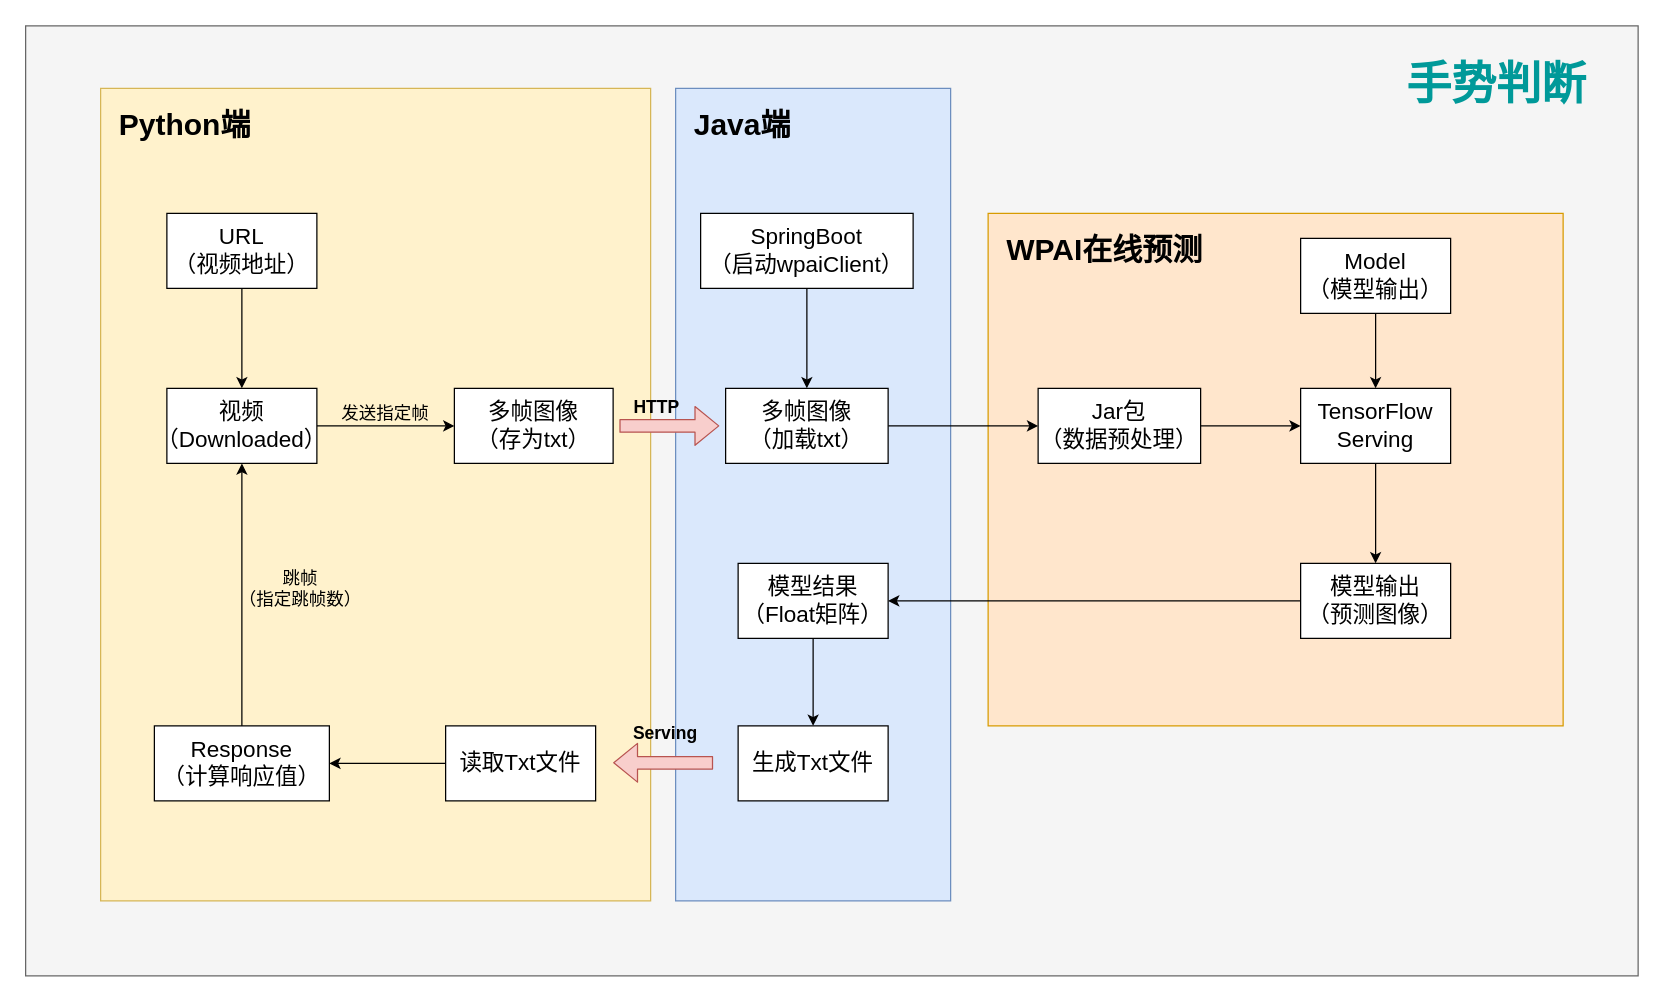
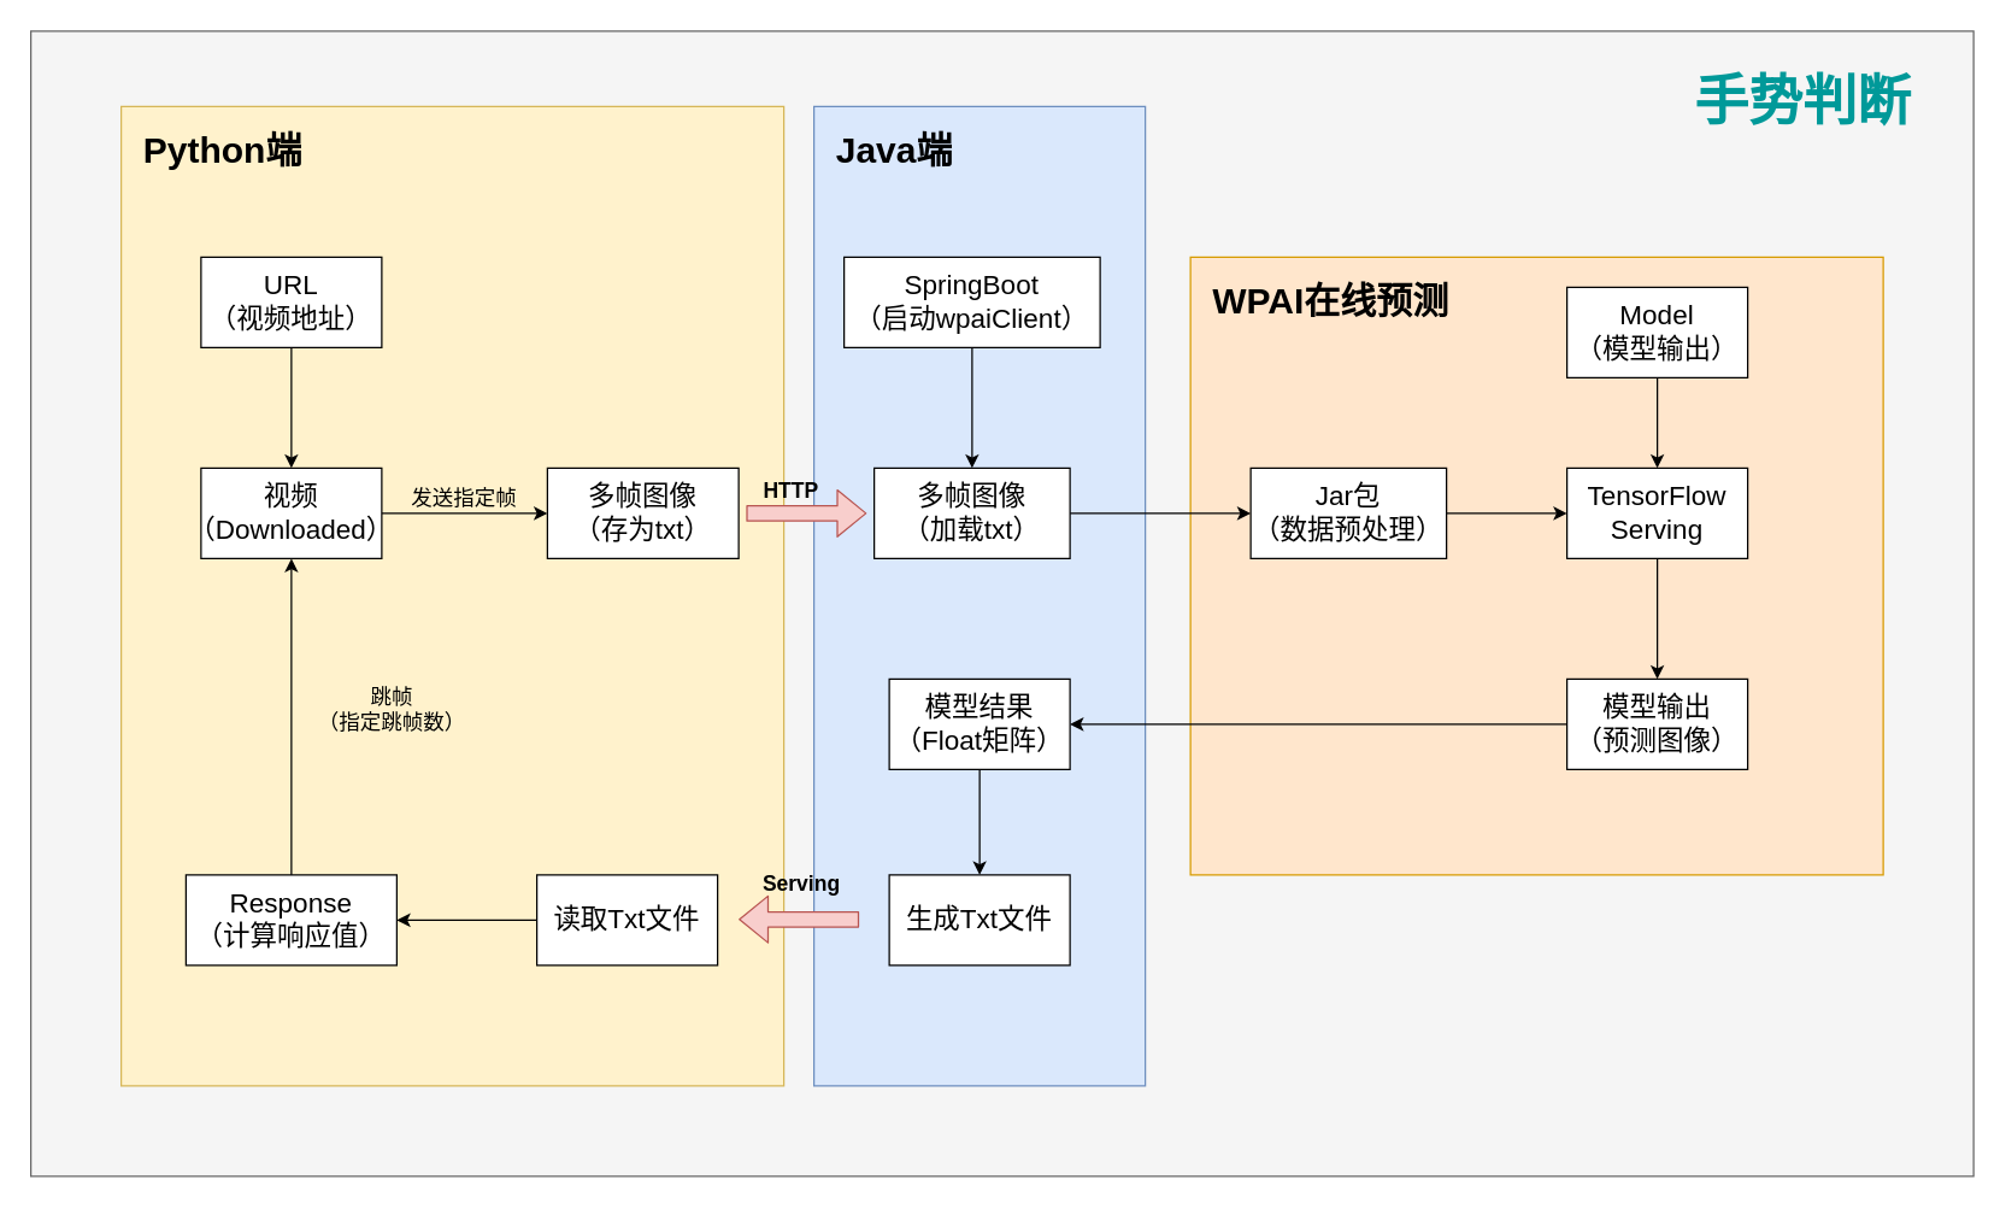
  <mxCell id="0" />
  <mxCell id="1" parent="0" />
  <mxCell id="2" value="" style="rounded=0;whiteSpace=wrap;html=1;fillColor=#f5f5f5;strokeColor=#666666;fontColor=#333333;" vertex="1" parent="1"><mxGeometry x="20" y="20" width="1290" height="760" as="geometry" /></mxCell>
  <mxCell id="3" value="" style="rounded=0;whiteSpace=wrap;html=1;fillColor=#dae8fc;strokeColor=#6c8ebf;" vertex="1" parent="1"><mxGeometry x="540" y="70" width="220" height="650" as="geometry" /></mxCell>
  <mxCell id="4" value="" style="rounded=0;whiteSpace=wrap;html=1;fillColor=#fff2cc;strokeColor=#d6b656;" vertex="1" parent="1"><mxGeometry x="80" y="70" width="440" height="650" as="geometry" /></mxCell>
  <mxCell id="5" value="" style="rounded=0;whiteSpace=wrap;html=1;fillColor=#ffe6cc;strokeColor=#d79b00;" vertex="1" parent="1"><mxGeometry x="790" y="170" width="460" height="410" as="geometry" /></mxCell>
  <mxCell id="6" value="&lt;font style=&quot;font-size: 18px&quot;&gt;多帧图像&lt;br&gt;（存为txt）&lt;/font&gt;" style="rounded=0;whiteSpace=wrap;html=1;" vertex="1" parent="1"><mxGeometry x="363" y="310" width="127" height="60" as="geometry" /></mxCell>
  <mxCell id="7" style="edgeStyle=orthogonalEdgeStyle;rounded=0;orthogonalLoop=1;jettySize=auto;html=1;entryX=0;entryY=0.5;entryDx=0;entryDy=0;" edge="1" parent="1" source="8" target="10"><mxGeometry relative="1" as="geometry" /></mxCell>
  <mxCell id="8" value="&lt;font style=&quot;font-size: 18px&quot;&gt;多帧图像&lt;br&gt;（加载txt）&lt;/font&gt;" style="rounded=0;whiteSpace=wrap;html=1;" vertex="1" parent="1"><mxGeometry x="580" y="310" width="130" height="60" as="geometry" /></mxCell>
  <mxCell id="9" value="" style="edgeStyle=orthogonalEdgeStyle;rounded=0;orthogonalLoop=1;jettySize=auto;html=1;" edge="1" parent="1" source="10" target="12"><mxGeometry relative="1" as="geometry" /></mxCell>
  <mxCell id="10" value="&lt;font style=&quot;font-size: 18px&quot;&gt;Jar包&lt;br&gt;（数据预处理）&lt;/font&gt;" style="rounded=0;whiteSpace=wrap;html=1;fontSize=15;" vertex="1" parent="1"><mxGeometry x="830" y="310" width="130" height="60" as="geometry" /></mxCell>
  <mxCell id="11" value="" style="edgeStyle=orthogonalEdgeStyle;rounded=0;orthogonalLoop=1;jettySize=auto;html=1;" edge="1" parent="1" source="12" target="14"><mxGeometry relative="1" as="geometry" /></mxCell>
  <mxCell id="12" value="&lt;font style=&quot;font-size: 18px&quot;&gt;TensorFlow&lt;br&gt;Serving&lt;/font&gt;" style="rounded=0;whiteSpace=wrap;html=1;" vertex="1" parent="1"><mxGeometry x="1040" y="310" width="120" height="60" as="geometry" /></mxCell>
  <mxCell id="13" style="edgeStyle=orthogonalEdgeStyle;rounded=0;orthogonalLoop=1;jettySize=auto;html=1;exitX=0;exitY=0.5;exitDx=0;exitDy=0;" edge="1" parent="1" source="14" target="31"><mxGeometry relative="1" as="geometry" /></mxCell>
  <mxCell id="14" value="&lt;font style=&quot;font-size: 18px&quot;&gt;模型输出&lt;br&gt;（预测图像）&lt;/font&gt;" style="rounded=0;whiteSpace=wrap;html=1;" vertex="1" parent="1"><mxGeometry x="1040" y="450" width="120" height="60" as="geometry" /></mxCell>
  <mxCell id="15" value="" style="edgeStyle=orthogonalEdgeStyle;rounded=0;orthogonalLoop=1;jettySize=auto;html=1;" edge="1" parent="1" source="16" target="12"><mxGeometry relative="1" as="geometry" /></mxCell>
  <mxCell id="16" value="&lt;font style=&quot;font-size: 18px&quot;&gt;Model&lt;br&gt;（模型输出）&lt;/font&gt;" style="rounded=0;whiteSpace=wrap;html=1;" vertex="1" parent="1"><mxGeometry x="1040" y="190" width="120" height="60" as="geometry" /></mxCell>
  <mxCell id="17" value="" style="edgeStyle=orthogonalEdgeStyle;rounded=0;orthogonalLoop=1;jettySize=auto;html=1;" edge="1" parent="1" source="18" target="20"><mxGeometry relative="1" as="geometry" /></mxCell>
  <mxCell id="18" value="&lt;font style=&quot;font-size: 18px&quot;&gt;URL&lt;br&gt;（视频地址）&lt;/font&gt;" style="rounded=0;whiteSpace=wrap;html=1;" vertex="1" parent="1"><mxGeometry x="133" y="170" width="120" height="60" as="geometry" /></mxCell>
  <mxCell id="19" style="edgeStyle=orthogonalEdgeStyle;rounded=0;orthogonalLoop=1;jettySize=auto;html=1;" edge="1" parent="1" source="20" target="6"><mxGeometry relative="1" as="geometry" /></mxCell>
  <mxCell id="20" value="&lt;font style=&quot;font-size: 18px&quot;&gt;视频&lt;br&gt;（Downloaded）&lt;/font&gt;" style="rounded=0;whiteSpace=wrap;html=1;" vertex="1" parent="1"><mxGeometry x="133" y="310" width="120" height="60" as="geometry" /></mxCell>
  <mxCell id="21" value="&lt;font style=&quot;font-size: 14px&quot;&gt;发送指定帧&lt;/font&gt;" style="text;html=1;strokeColor=none;fillColor=none;align=center;verticalAlign=middle;whiteSpace=wrap;rounded=0;" vertex="1" parent="1"><mxGeometry x="263" y="320" width="90" height="20" as="geometry" /></mxCell>
  <mxCell id="22" style="edgeStyle=orthogonalEdgeStyle;rounded=0;orthogonalLoop=1;jettySize=auto;html=1;entryX=0.5;entryY=0;entryDx=0;entryDy=0;" edge="1" parent="1" source="23" target="8"><mxGeometry relative="1" as="geometry" /></mxCell>
  <mxCell id="23" value="&lt;font style=&quot;font-size: 18px&quot;&gt;SpringBoot&lt;br&gt;（启动wpaiClient）&lt;br&gt;&lt;/font&gt;" style="rounded=0;whiteSpace=wrap;html=1;" vertex="1" parent="1"><mxGeometry x="560" y="170" width="170" height="60" as="geometry" /></mxCell>
  <mxCell id="24" style="edgeStyle=orthogonalEdgeStyle;rounded=0;orthogonalLoop=1;jettySize=auto;html=1;entryX=0.5;entryY=1;entryDx=0;entryDy=0;" edge="1" parent="1" source="25" target="20"><mxGeometry relative="1" as="geometry" /></mxCell>
  <mxCell id="25" value="&lt;font style=&quot;font-size: 18px&quot;&gt;Response&lt;br&gt;（计算响应值）&lt;/font&gt;" style="rounded=0;whiteSpace=wrap;html=1;" vertex="1" parent="1"><mxGeometry x="123" y="580" width="140" height="60" as="geometry" /></mxCell>
- <mxCell id="26" value="&lt;font style=&quot;font-size: 14px&quot;&gt;跳帧&lt;br&gt;（指定跳帧数）&lt;/font&gt;" style="text;html=1;strokeColor=none;fillColor=none;align=center;verticalAlign=middle;whiteSpace=wrap;rounded=0;" vertex="1" parent="1"><mxGeometry x="180" y="460" width="120" height="20" as="geometry" /></mxCell>
+ <mxCell id="26" value="&lt;font style=&quot;font-size: 14px&quot;&gt;跳帧&lt;br&gt;（指定跳帧数）&lt;/font&gt;" style="text;html=1;strokeColor=none;fillColor=none;align=center;verticalAlign=middle;whiteSpace=wrap;rounded=0;" vertex="1" parent="1"><mxGeometry x="200" y="460" width="120" height="20" as="geometry" /></mxCell>
  <mxCell id="27" value="&lt;h1&gt;Python端&lt;/h1&gt;" style="text;html=1;strokeColor=none;fillColor=none;spacing=5;spacingTop=-20;whiteSpace=wrap;overflow=hidden;rounded=0;" vertex="1" parent="1"><mxGeometry x="90" y="80" width="120" height="40" as="geometry" /></mxCell>
  <mxCell id="28" value="&lt;h1&gt;Java端&lt;/h1&gt;" style="text;html=1;strokeColor=none;fillColor=none;spacing=5;spacingTop=-20;whiteSpace=wrap;overflow=hidden;rounded=0;" vertex="1" parent="1"><mxGeometry x="550" y="80" width="120" height="40" as="geometry" /></mxCell>
  <mxCell id="29" value="&lt;h1&gt;WPAI在线预测&lt;/h1&gt;" style="text;html=1;strokeColor=none;fillColor=none;spacing=5;spacingTop=-20;whiteSpace=wrap;overflow=hidden;rounded=0;" vertex="1" parent="1"><mxGeometry x="800" y="180" width="170" height="40" as="geometry" /></mxCell>
  <mxCell id="30" style="edgeStyle=orthogonalEdgeStyle;rounded=0;orthogonalLoop=1;jettySize=auto;html=1;exitX=0.5;exitY=1;exitDx=0;exitDy=0;" edge="1" parent="1" source="31" target="32"><mxGeometry relative="1" as="geometry" /></mxCell>
  <mxCell id="31" value="&lt;span style=&quot;font-size: 18px&quot;&gt;模型结果&lt;br&gt;（Float矩阵）&lt;br&gt;&lt;/span&gt;" style="rounded=0;whiteSpace=wrap;html=1;" vertex="1" parent="1"><mxGeometry x="590" y="450" width="120" height="60" as="geometry" /></mxCell>
  <mxCell id="32" value="&lt;span style=&quot;font-size: 18px ; white-space: normal&quot;&gt;生成Txt文件&lt;/span&gt;" style="rounded=0;whiteSpace=wrap;html=1;" vertex="1" parent="1"><mxGeometry x="590" y="580" width="120" height="60" as="geometry" /></mxCell>
  <mxCell id="33" style="edgeStyle=orthogonalEdgeStyle;rounded=0;orthogonalLoop=1;jettySize=auto;html=1;" edge="1" parent="1" source="34" target="25"><mxGeometry relative="1" as="geometry" /></mxCell>
  <mxCell id="34" value="&lt;span style=&quot;font-size: 18px ; white-space: normal&quot;&gt;读取Txt文件&lt;/span&gt;" style="rounded=0;whiteSpace=wrap;html=1;" vertex="1" parent="1"><mxGeometry x="356" y="580" width="120" height="60" as="geometry" /></mxCell>
  <mxCell id="35" value="" style="shape=flexArrow;endArrow=classic;html=1;fillColor=#f8cecc;strokeColor=#b85450;" edge="1" parent="1"><mxGeometry width="50" height="50" relative="1" as="geometry"><mxPoint x="495" y="340" as="sourcePoint" /><mxPoint x="575" y="340" as="targetPoint" /></mxGeometry></mxCell>
  <mxCell id="36" value="" style="shape=flexArrow;endArrow=classic;html=1;fillColor=#f8cecc;strokeColor=#b85450;" edge="1" parent="1"><mxGeometry width="50" height="50" relative="1" as="geometry"><mxPoint x="570" y="609.5" as="sourcePoint" /><mxPoint y="609.5" as="targetPoint" x="490" /></mxGeometry></mxCell>
  <mxCell id="37" value="&lt;font style=&quot;font-size: 14px&quot;&gt;&lt;b&gt;HTTP&lt;/b&gt;&lt;/font&gt;" style="text;html=1;strokeColor=none;fillColor=none;align=center;verticalAlign=middle;whiteSpace=wrap;rounded=0;" vertex="1" parent="1"><mxGeometry y="315" width="70" height="20" as="geometry" x="490" /></mxCell>
  <mxCell id="38" value="&lt;font style=&quot;font-size: 14px&quot;&gt;&lt;b&gt;Serving&lt;/b&gt;&lt;/font&gt;" style="text;html=1;strokeColor=none;fillColor=none;align=center;verticalAlign=middle;whiteSpace=wrap;rounded=0;" vertex="1" parent="1"><mxGeometry x="497" y="576" width="70" height="20" as="geometry" /></mxCell>
  <mxCell id="39" value="&lt;h1&gt;&lt;font color=&quot;#009999&quot; style=&quot;font-size: 36px&quot;&gt;手势判断&lt;/font&gt;&lt;/h1&gt;" style="text;html=1;spacing=5;spacingTop=-20;whiteSpace=wrap;overflow=hidden;rounded=0;" vertex="1" parent="1"><mxGeometry x="1120" y="40" width="170" height="50" as="geometry" /></mxCell>
